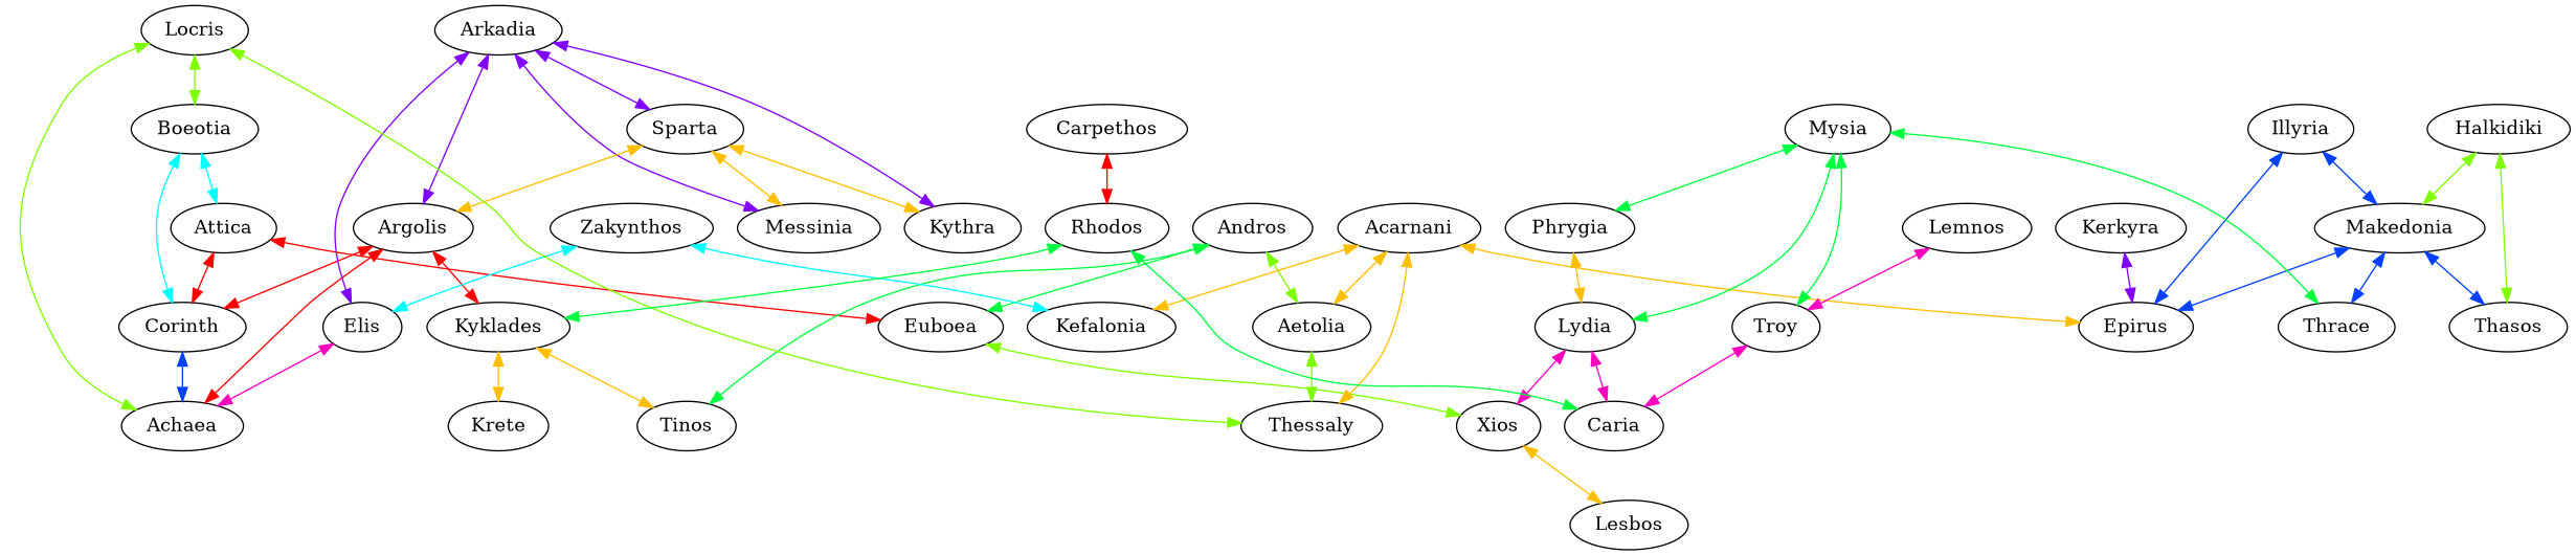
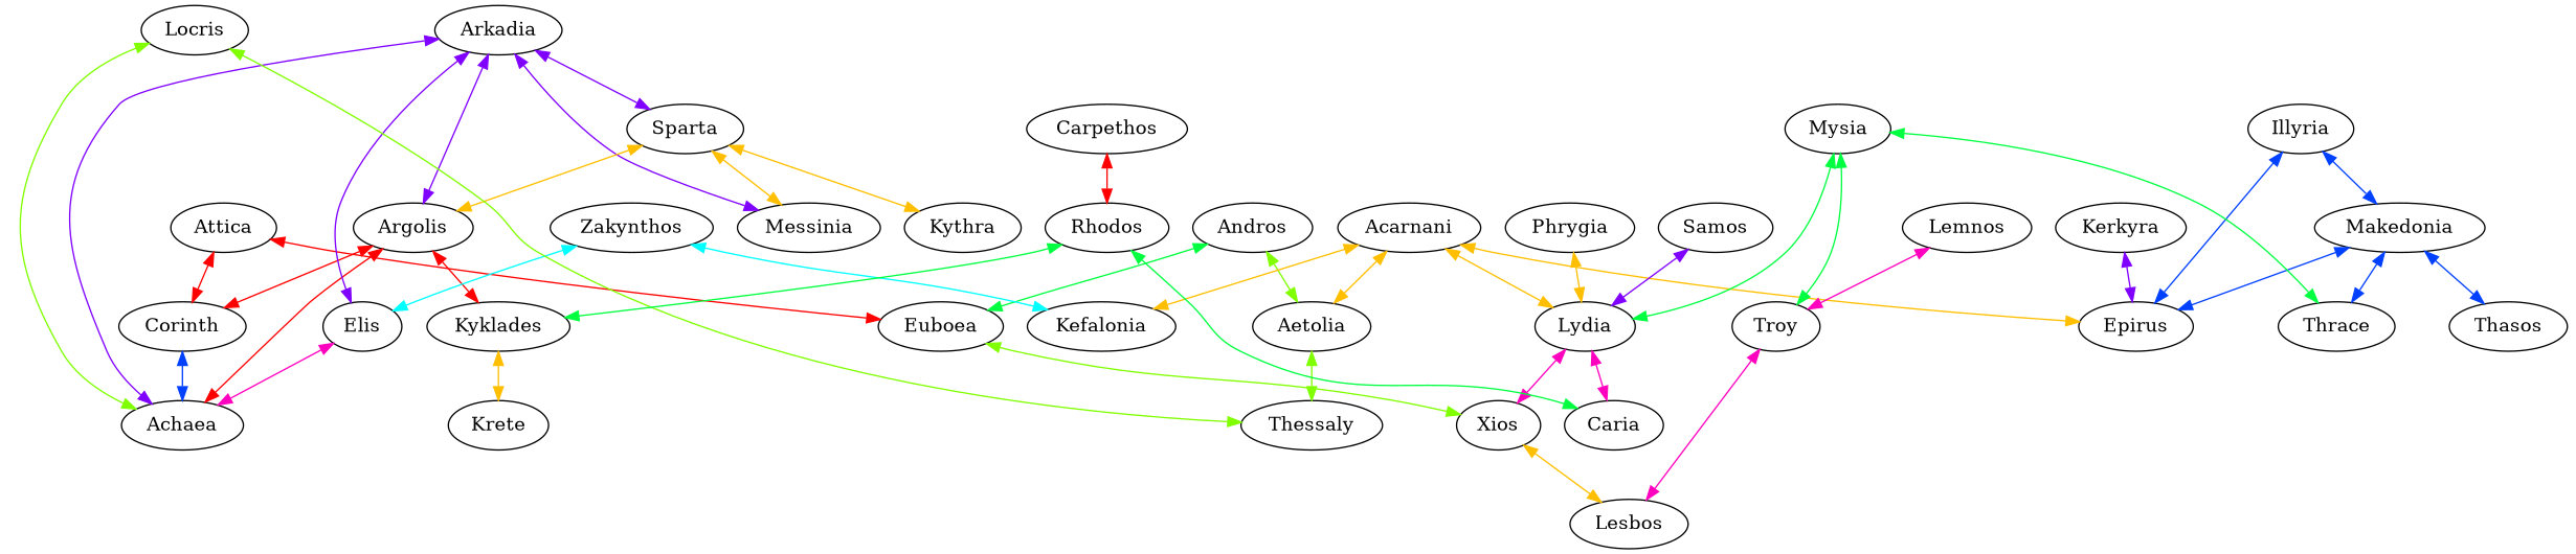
  graph {
    edge [color="0.125,1,1" dir=both]
    n1 [label=Attica]
    n2 [label=Corinth]
    n3 [label=Euboea]
    n4 [label=Achaea]
    n5 [label=Xios]
-   n6 [label=Boeotia]
    n7 [label=Lesbos]
    n8 [label=Andros]
-   n9 [label=Tinos]
    n10 [label=Aetolia]
    n11 [label=Argolis]
    n12 [label=Kyklades]
    n13 [label=Krete]
    n14 [label=Elis]
    n15 [label=Zakynthos]
    n16 [label=Kefalonia]
    n17 [label=Messinia]
    n18 [label=Arkadia]
    n19 [label=Sparta]
    n20 [label=Kythra]
    n21 [label=Locris]
    n22 [label=Thessaly]
    n23 [label=Acarnani]
    n24 [label=Epirus]
    n25 [label=Kerkyra]
    n26 [label=Illyria]
    n27 [label=Makedonia]
    n28 [label=Thasos]
    n29 [label=Thrace]
-   n30 [label=Halkidiki]
    n31 [label=Mysia]
    n32 [label=Troy]
    n33 [label=Lydia]
    n34 [label=Phrygia]
    n35 [label=Caria]
    n36 [label=Lemnos]
+   n37 [label=Samos]
    n38 [label=Rhodos]
    n39 [label=Carpethos]
    n1 -- n2 [color="1,1,1"]
    n1 -- n3 [color="1,1,1"]
    n2 -- n4 [color="0.625,1,1"]
    n3 -- n5 [color="0.25,1,1"]
    n5 -- n7
-   n6 -- n1 [color="0.5,1,1"]
-   n6 -- n2 [color="0.5,1,1"]
    n8 -- n3 [color="0.375,1,1"]
-   n8 -- n9 [color="0.375,1,1"]
    n8 -- n10 [color="0.25,1,1"]
    n10 -- n22 [color="0.25,1,1"]
    n11 -- n2 [color="1,1,1"]
    n11 -- n4 [color="1,1,1"]
    n11 -- n12 [color="1,1,1"]
-   n12 -- n9
    n12 -- n13
    n14 -- n4 [color="0.875,1,1"]
    n15 -- n14 [color="0.5,1,1"]
    n15 -- n16 [color="0.5,1,1"]
-   n18 -- n20 [color="0.75,1,1"]
+   n18 -- n4 [color="0.75,1,1"]
    n18 -- n11 [color="0.75,1,1"]
    n18 -- n14 [color="0.75,1,1"]
    n18 -- n17 [color="0.75,1,1"]
    n18 -- n19 [color="0.75,1,1"]
    n19 -- n11
    n19 -- n17
    n19 -- n20
    n21 -- n4 [color="0.25,1,1"]
-   n21 -- n6 [color="0.25,1,1"]
    n21 -- n22 [color="0.25,1,1"]
    n23 -- n10
    n23 -- n16
-   n23 -- n22
+   n23 -- n33
    n23 -- n24
    n25 -- n24 [color="0.75,1,1"]
    n26 -- n24 [color="0.625,1,1"]
    n26 -- n27 [color="0.625,1,1"]
    n27 -- n24 [color="0.625,1,1"]
    n27 -- n28 [color="0.625,1,1"]
    n27 -- n29 [color="0.625,1,1"]
-   n30 -- n27 [color="0.25,1,1"]
-   n30 -- n28 [color="0.25,1,1"]
    n31 -- n29 [color="0.375,1,1"]
    n31 -- n32 [color="0.375,1,1"]
    n31 -- n33 [color="0.375,1,1"]
-   n31 -- n34 [color="0.375,1,1"]
-   n32 -- n35 [color="0.875,1,1"]
+   n32 -- n7 [color="0.875,1,1"]
    n33 -- n5 [color="0.875,1,1"]
    n33 -- n35 [color="0.875,1,1"]
    n34 -- n33
    n36 -- n32 [color="0.875,1,1"]
+   n37 -- n33 [color="0.75,1,1"]
    n38 -- n12 [color="0.375,1,1"]
    n38 -- n35 [color="0.375,1,1"]
    n39 -- n38 [color="1,1,1"]
  }
